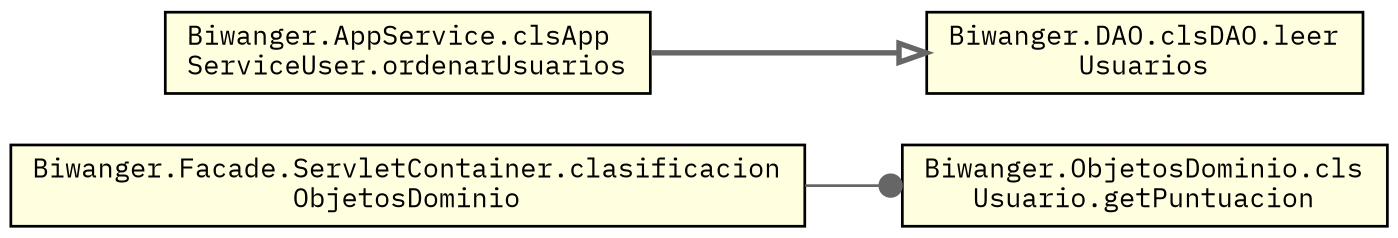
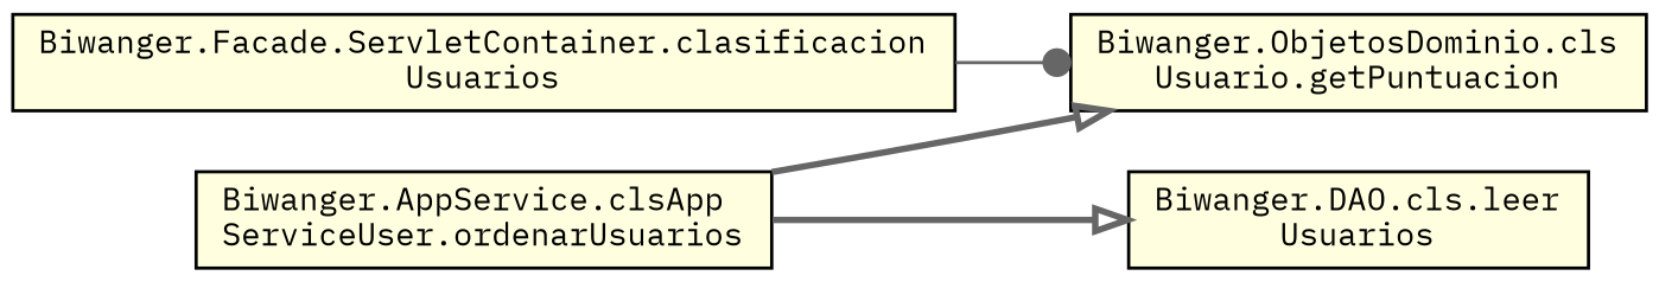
  digraph {
    fontname="IBM Plex Mono"
    rankdir=LR
    node [color=black fillcolor=lightyellow fontname="IBM Plex Mono" fontsize=10 shape=record style=filled]
    edge [arrowhead=onormal color=gray40 fontname="IBM Plex Mono" fontsize=10 labelfontname=Helvetica labelfontsize=10 style=bold]
-   n1 [fontcolor=black height=0.2 label="Biwanger.Facade.ServletContainer.clasificacion\lObjetosDominio" width=0.4]
+   n1 [fontcolor=black height=0.2 label="Biwanger.Facade.ServletContainer.clasificacion\lUsuarios" width=0.4]
    n2 [height=0.2 label="Biwanger.ObjetosDominio.cls\lUsuario.getPuntuacion" width=0.4]
    n3 [height=0.2 label="Biwanger.AppService.clsApp\lServiceUser.ordenarUsuarios" width=0.4]
-   n4 [height=0.2 label="Biwanger.DAO.clsDAO.leer\lUsuarios" width=0.4]
+   n4 [height=0.2 label="Biwanger.DAO.cls.leer\lUsuarios" width=0.4]
    n1 -> n2 [arrowhead=dot style=solid]
+   n3 -> n2
    n3 -> n4
  }
